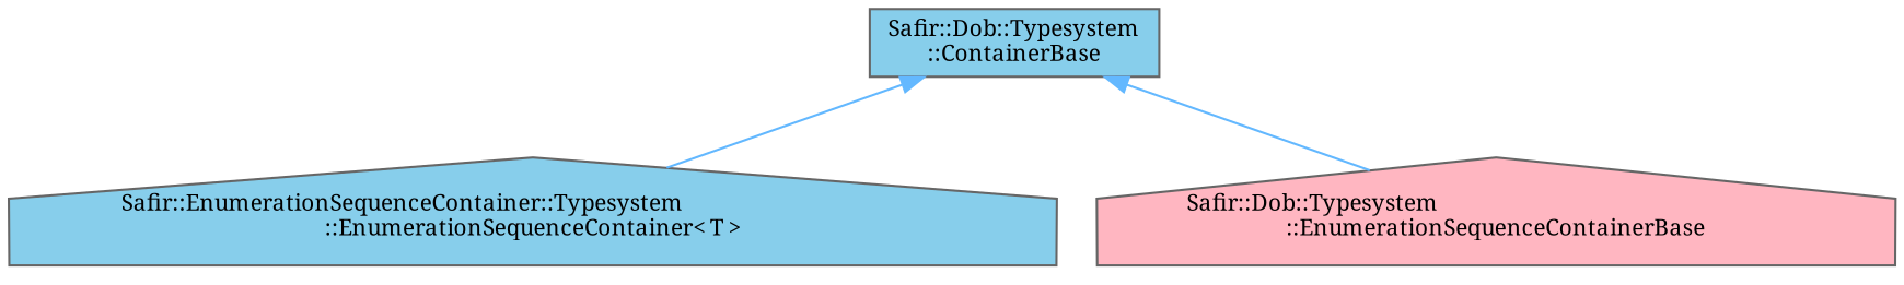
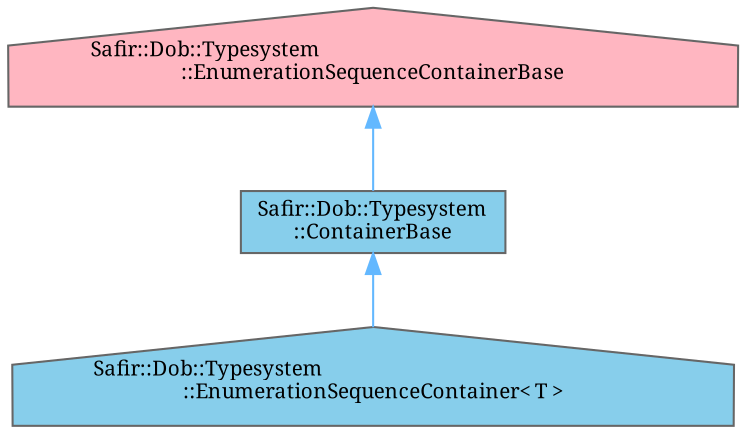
  digraph {
    fontname="Noto Serif"
    node [color=gray40 fillcolor=skyblue fontname="Noto Serif" fontsize=10 shape=house style=filled]
    edge [color=steelblue1 dir=back fontname="Noto Serif" fontsize=10 labelfontname=Helvetica labelfontsize=10 style=solid]
-   n1 [fontcolor=black height=0.2 label="Safir::EnumerationSequenceContainer::Typesystem\l::EnumerationSequenceContainer\< T \>" width=0.4]
+   n1 [fontcolor=black height=0.2 label="Safir::Dob::Typesystem\l::EnumerationSequenceContainer\< T \>" width=0.4]
    n2 [fillcolor=lightpink height=0.2 label="Safir::Dob::Typesystem\l::EnumerationSequenceContainerBase" width=0.4]
    n3 [height=0.2 label="Safir::Dob::Typesystem\l::ContainerBase" shape=box width=0.4]
    n3 -> n1
-   n3 -> n2
+   n2 -> n3
  }
